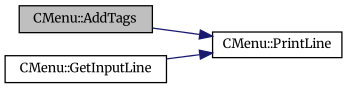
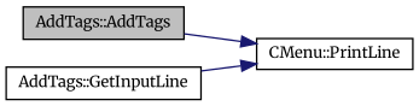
  digraph {
    fontname=Merriweather
    rankdir=LR
    node [color=black fillcolor=white fontname=Merriweather fontsize=10 shape=record style=filled]
    edge [color=midnightblue fontname=Merriweather fontsize=10 labelfontname=Helvetica labelfontsize=10 style=solid]
-   n1 [fillcolor=grey75 fontcolor=black height=0.2 label="CMenu::AddTags" width=0.4]
+   n1 [fillcolor=grey75 fontcolor=black height=0.2 label="AddTags::AddTags" width=0.4]
    n2 [height=0.2 label="CMenu::PrintLine" width=0.4]
-   n3 [height=0.2 label="CMenu::GetInputLine" width=0.4]
+   n3 [height=0.2 label="AddTags::GetInputLine" width=0.4]
    n1 -> n2
    n3 -> n2
  }
